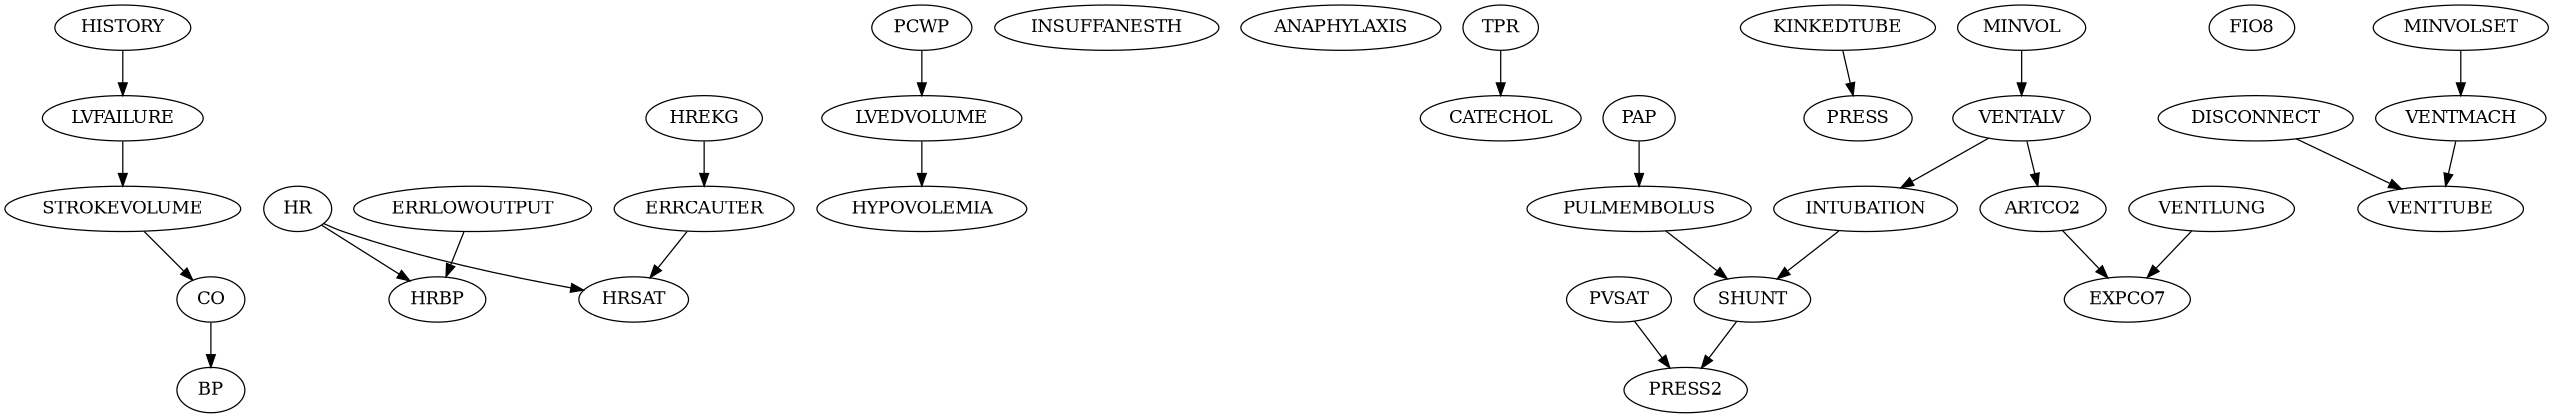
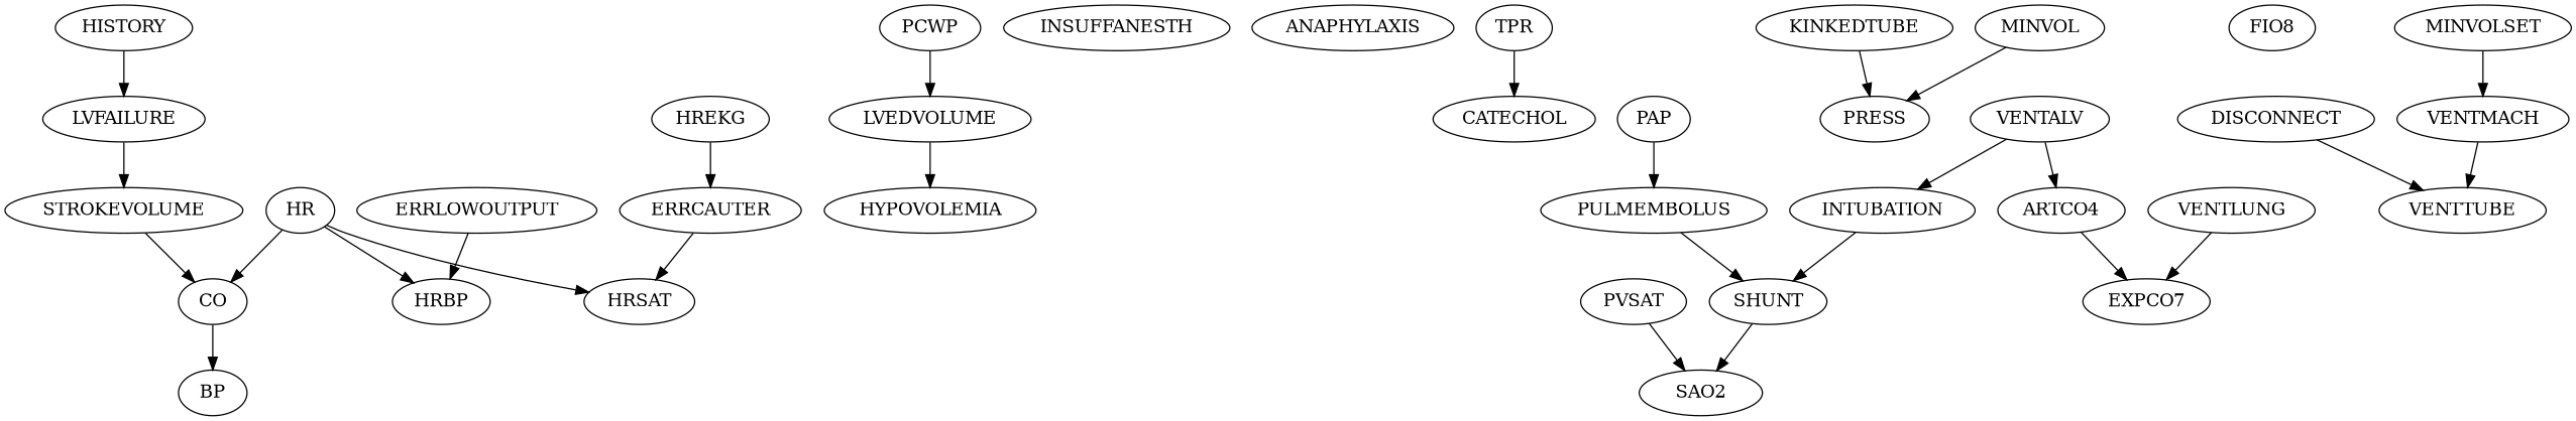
  digraph {
    HISTORY
    LVFAILURE
    STROKEVOLUME
    LVEDVOLUME
    HYPOVOLEMIA
    PCWP
    CO
    BP
    ERRLOWOUTPUT
    HRBP
    HR
    HRSAT
    HREKG
    ERRCAUTER
    INSUFFANESTH
    ANAPHYLAXIS
    TPR
    CATECHOL
    n19 [label=EXPCO7]
-   ARTCO2
+   ARTCO2 [label=ARTCO4]
    VENTLUNG
    KINKEDTUBE
    PRESS
    MINVOL
    VENTALV
    INTUBATION
    n27 [label=FIO8]
    PVSAT
-   SAO2 [label=PRESS2]
+   SAO2
    SHUNT
    PAP
    PULMEMBOLUS
    DISCONNECT
    VENTTUBE
    MINVOLSET
    VENTMACH
    HISTORY -> LVFAILURE
    LVFAILURE -> STROKEVOLUME
    STROKEVOLUME -> CO
    LVEDVOLUME -> HYPOVOLEMIA
    PCWP -> LVEDVOLUME
    CO -> BP
    ERRLOWOUTPUT -> HRBP
+   HR -> CO
    HR -> HRBP
    HR -> HRSAT
    HREKG -> ERRCAUTER
    ERRCAUTER -> HRSAT
    TPR -> CATECHOL
    ARTCO2 -> n19
    VENTLUNG -> n19
    KINKEDTUBE -> PRESS
-   MINVOL -> VENTALV
+   MINVOL -> PRESS
    VENTALV -> ARTCO2
    VENTALV -> INTUBATION
    INTUBATION -> SHUNT
    PVSAT -> SAO2
    SHUNT -> SAO2
    PAP -> PULMEMBOLUS
    PULMEMBOLUS -> SHUNT
    DISCONNECT -> VENTTUBE
    MINVOLSET -> VENTMACH
    VENTMACH -> VENTTUBE
  }
